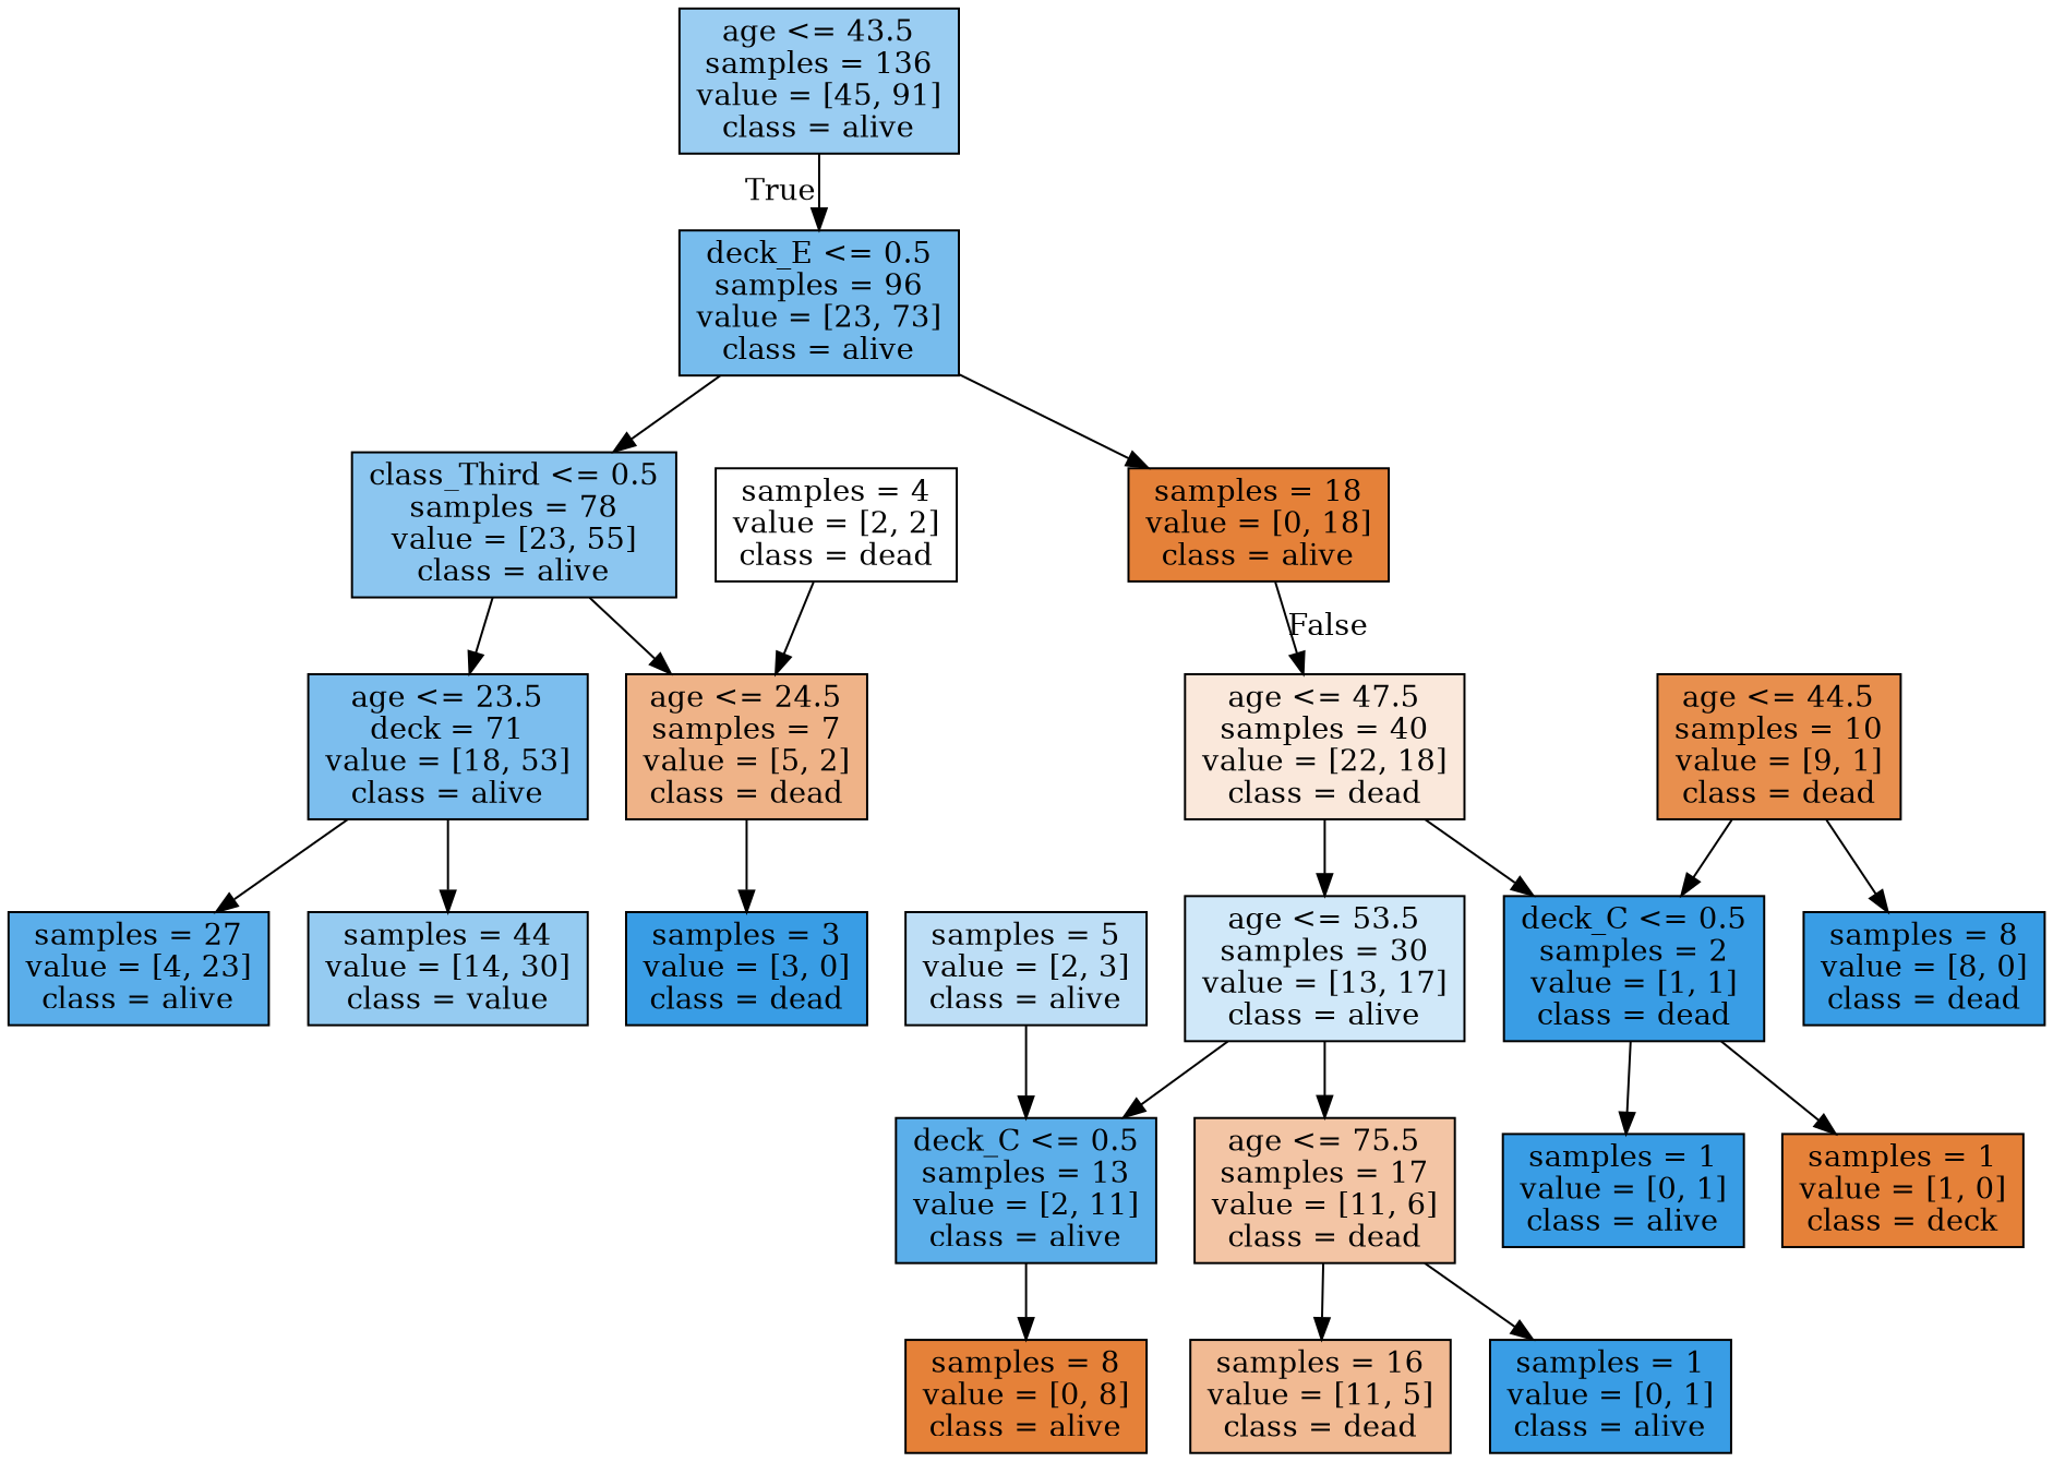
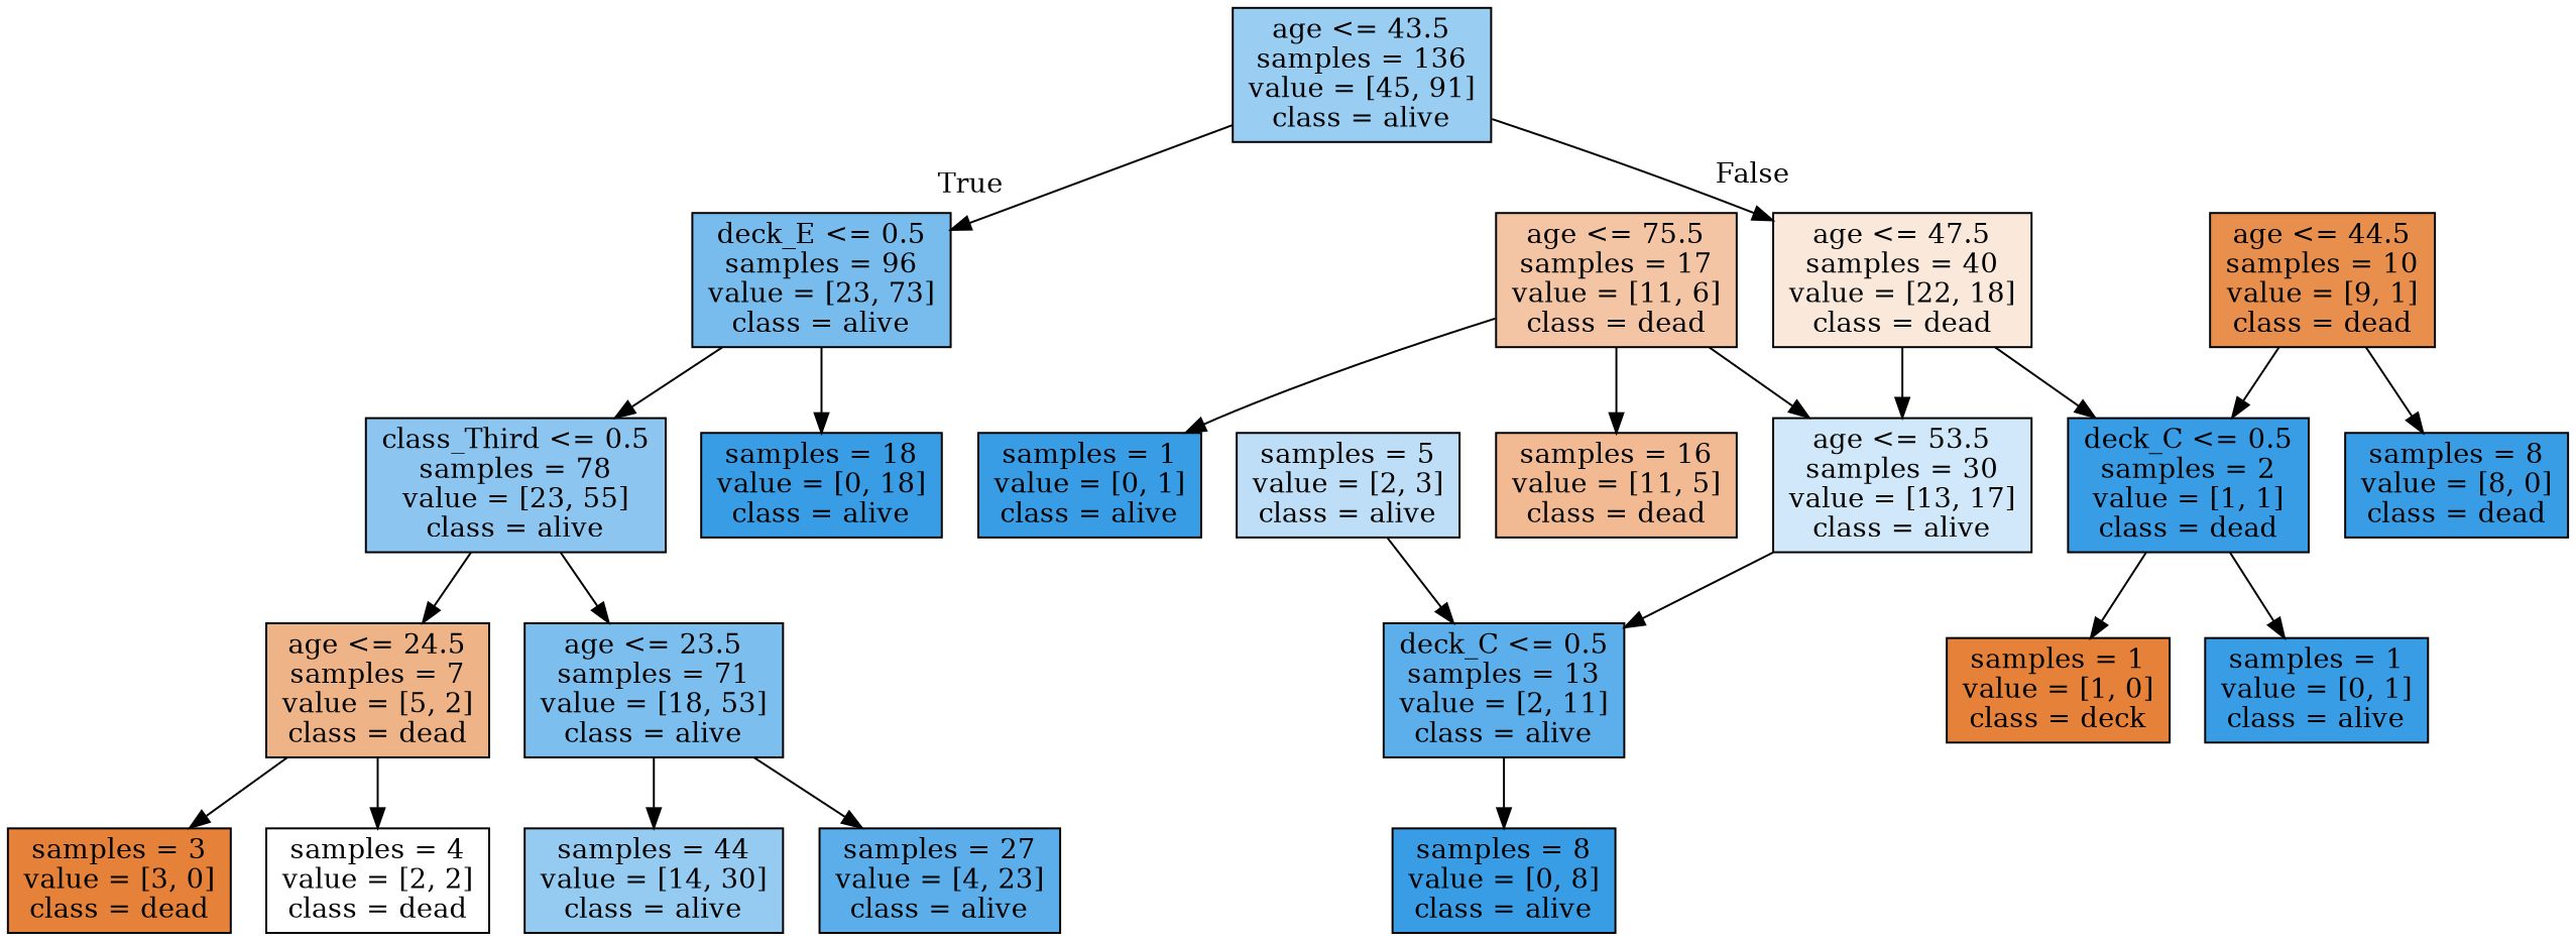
  digraph {
    node [color=black fillcolor="#399de5ff" shape=box style=filled]
    n1 [fillcolor="#399de581" label="age <= 43.5\nsamples = 136\nvalue = [45, 91]\nclass = alive"]
    n2 [fillcolor="#399de5af" label="deck_E <= 0.5\nsamples = 96\nvalue = [23, 73]\nclass = alive"]
    n3 [fillcolor="#e581392e" label="age <= 47.5\nsamples = 40\nvalue = [22, 18]\nclass = dead"]
    n4 [fillcolor="#399de594" label="class_Third <= 0.5\nsamples = 78\nvalue = [23, 55]\nclass = alive"]
-   n5 [fillcolor="#e58139ff" label="samples = 18\nvalue = [0, 18]\nclass = alive"]
+   n5 [label="samples = 18\nvalue = [0, 18]\nclass = alive"]
    n6 [fillcolor="#399de53c" label="age <= 53.5\nsamples = 30\nvalue = [13, 17]\nclass = alive"]
    n7 [label="deck_C <= 0.5\nsamples = 2\nvalue = [1, 1]\nclass = dead"]
-   n8 [fillcolor="#399de5a8" label="age <= 23.5\ndeck = 71\nvalue = [18, 53]\nclass = alive"]
+   n8 [fillcolor="#399de5a8" label="age <= 23.5\nsamples = 71\nvalue = [18, 53]\nclass = alive"]
    n9 [fillcolor="#e5813999" label="age <= 24.5\nsamples = 7\nvalue = [5, 2]\nclass = dead"]
    n10 [fillcolor="#399de5d3" label="samples = 27\nvalue = [4, 23]\nclass = alive"]
-   n11 [fillcolor="#399de588" label="samples = 44\nvalue = [14, 30]\nclass = value"]
+   n11 [fillcolor="#399de588" label="samples = 44\nvalue = [14, 30]\nclass = alive"]
    n12 [fillcolor="#e5813900" label="samples = 4\nvalue = [2, 2]\nclass = dead"]
-   n13 [label="samples = 3\nvalue = [3, 0]\nclass = dead"]
+   n13 [fillcolor="#e58139ff" label="samples = 3\nvalue = [3, 0]\nclass = dead"]
    n14 [fillcolor="#e58139e3" label="age <= 44.5\nsamples = 10\nvalue = [9, 1]\nclass = dead"]
    n15 [label="samples = 8\nvalue = [8, 0]\nclass = dead"]
    n16 [fillcolor="#399de5d1" label="deck_C <= 0.5\nsamples = 13\nvalue = [2, 11]\nclass = alive"]
    n17 [fillcolor="#e5813974" label="age <= 75.5\nsamples = 17\nvalue = [11, 6]\nclass = dead"]
    n18 [label="samples = 1\nvalue = [0, 1]\nclass = alive"]
    n19 [fillcolor="#e58139ff" label="samples = 1\nvalue = [1, 0]\nclass = deck"]
-   n20 [fillcolor="#e58139ff" label="samples = 8\nvalue = [0, 8]\nclass = alive"]
+   n20 [label="samples = 8\nvalue = [0, 8]\nclass = alive"]
    n21 [fillcolor="#e581398b" label="samples = 16\nvalue = [11, 5]\nclass = dead"]
    n22 [label="samples = 1\nvalue = [0, 1]\nclass = alive"]
    n23 [fillcolor="#399de555" label="samples = 5\nvalue = [2, 3]\nclass = alive"]
    n1 -> n2 [headlabel=True labelangle=45 labeldistance=2.5]
-   n5 -> n3 [headlabel=False labelangle=-45 labeldistance=2.5]
+   n1 -> n3 [headlabel=False labelangle=-45 labeldistance=2.5]
    n2 -> n4
    n2 -> n5
    n3 -> n6
    n3 -> n7
    n4 -> n8
    n4 -> n9
    n6 -> n16
-   n6 -> n17
+   n17 -> n6
    n7 -> n18
    n7 -> n19
    n8 -> n10
    n8 -> n11
-   n12 -> n9
+   n9 -> n12
    n9 -> n13
    n14 -> n7
    n14 -> n15
    n16 -> n20
    n17 -> n21
    n17 -> n22
    n23 -> n16
  }
